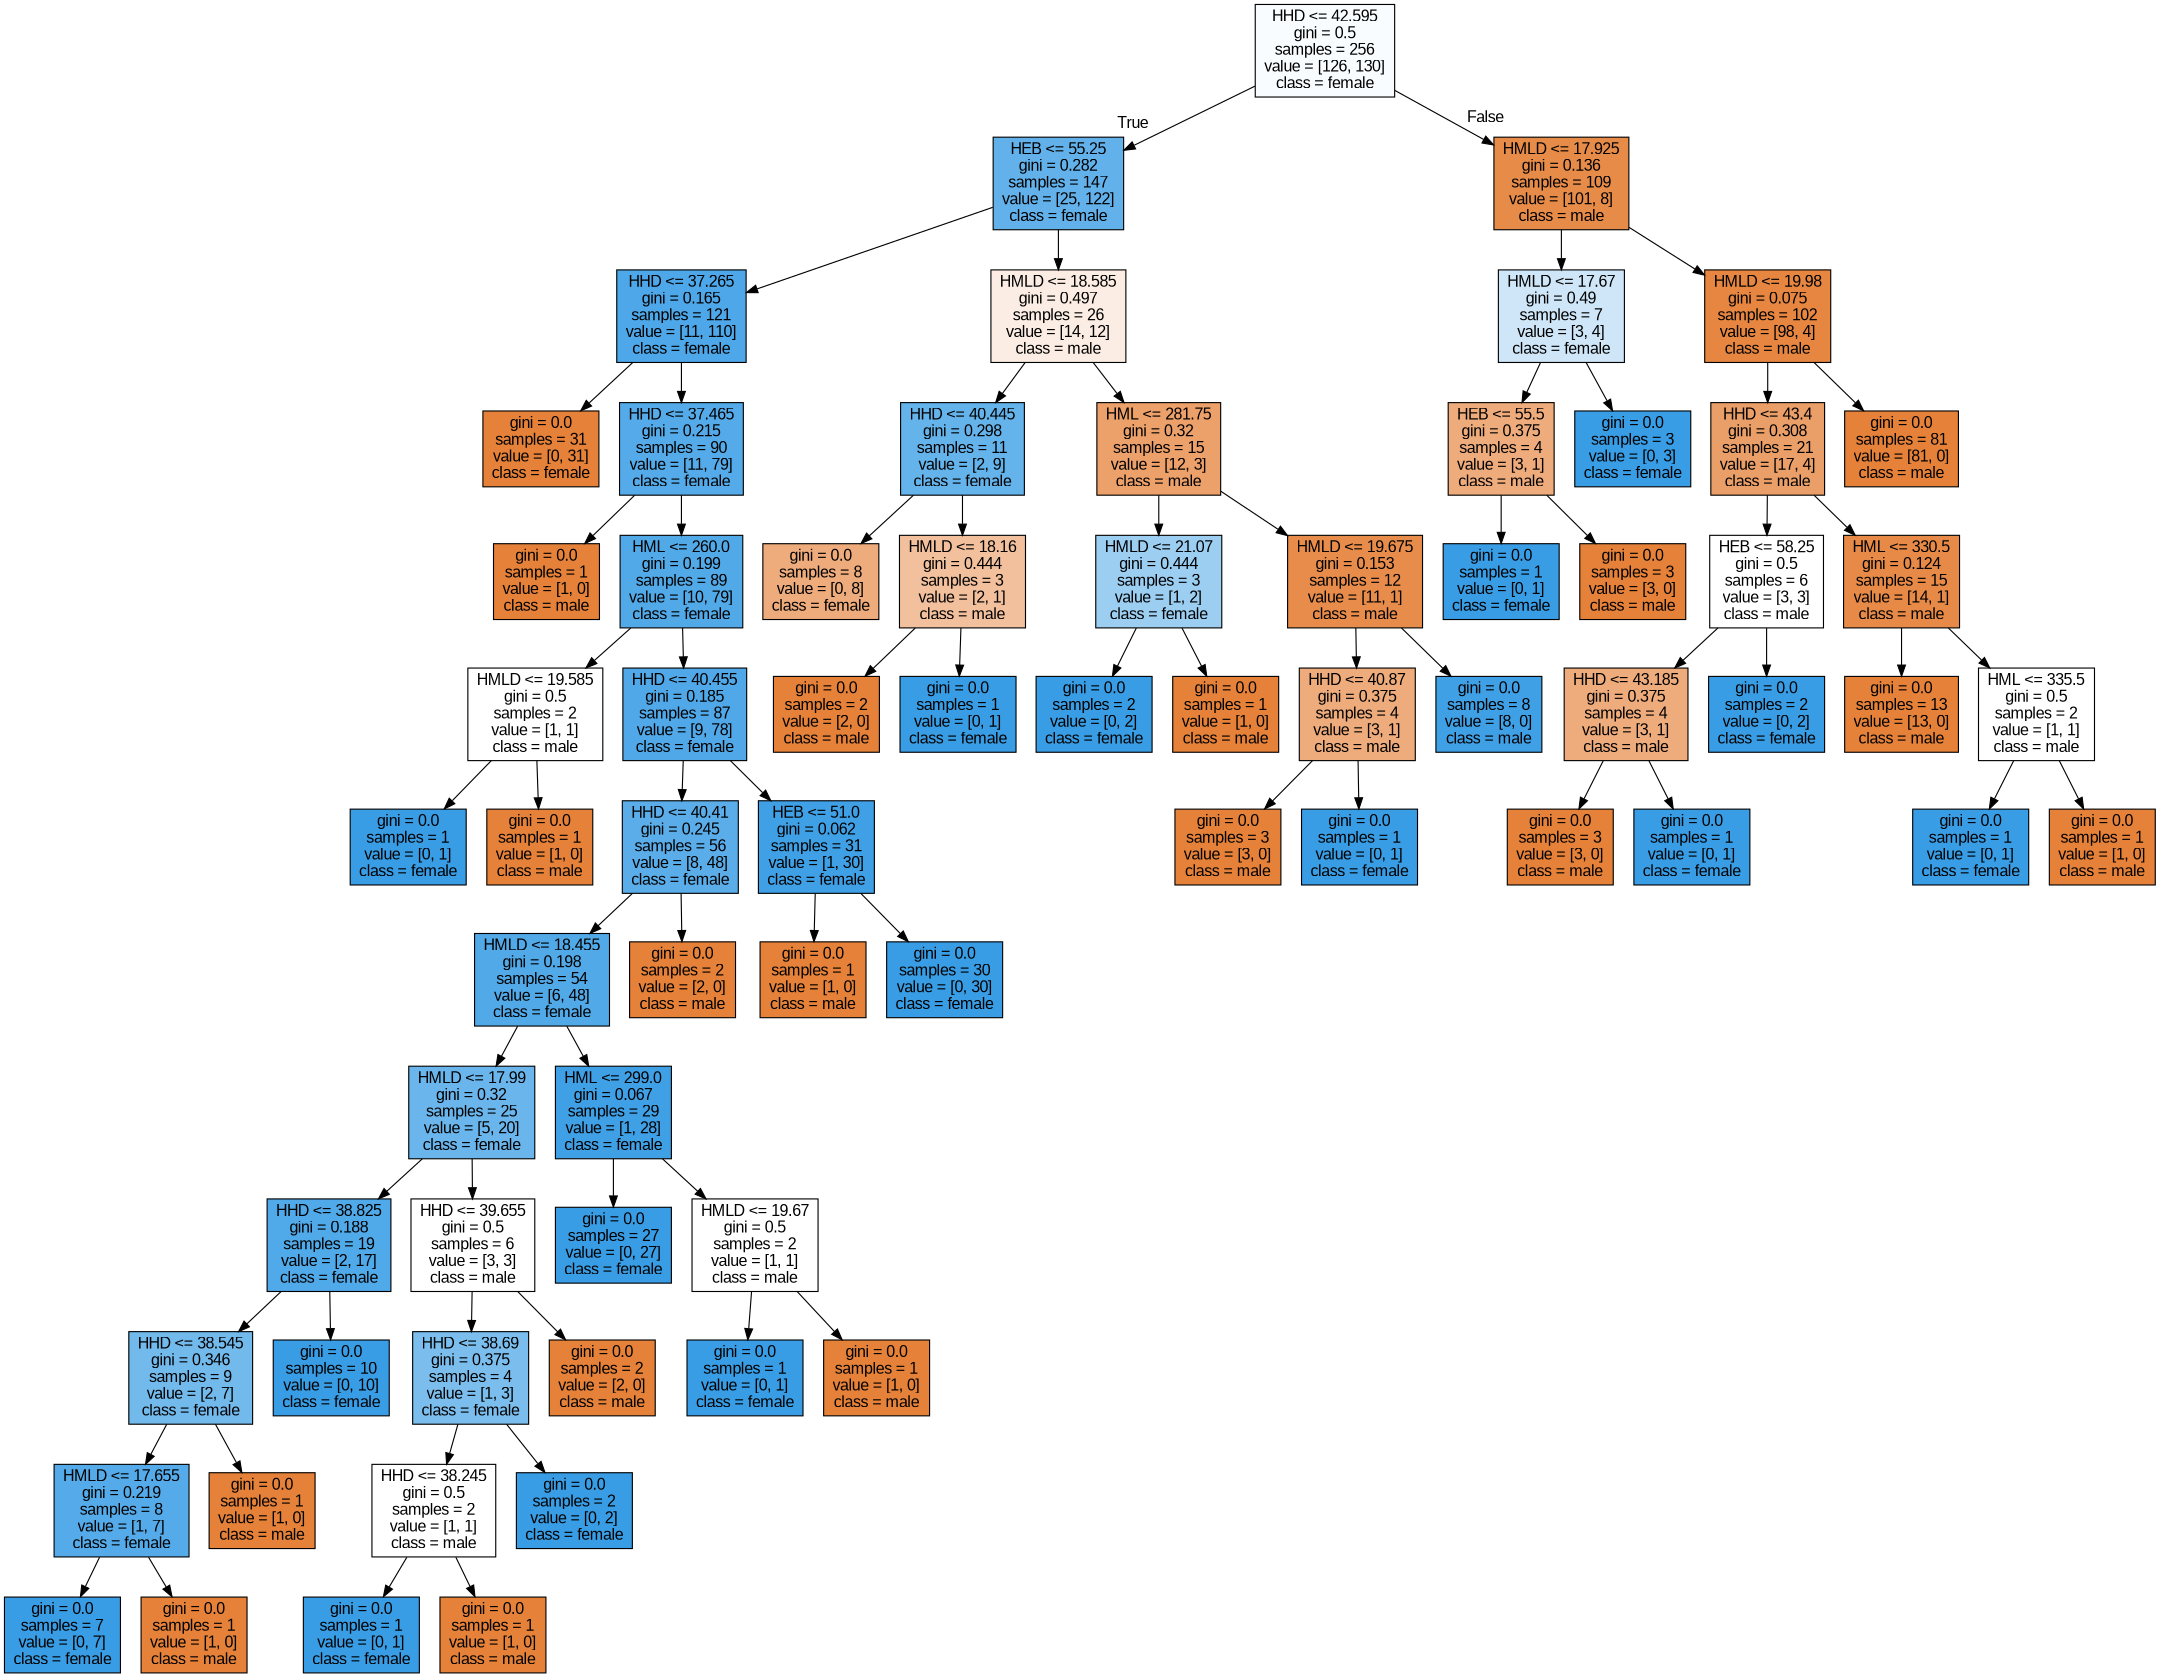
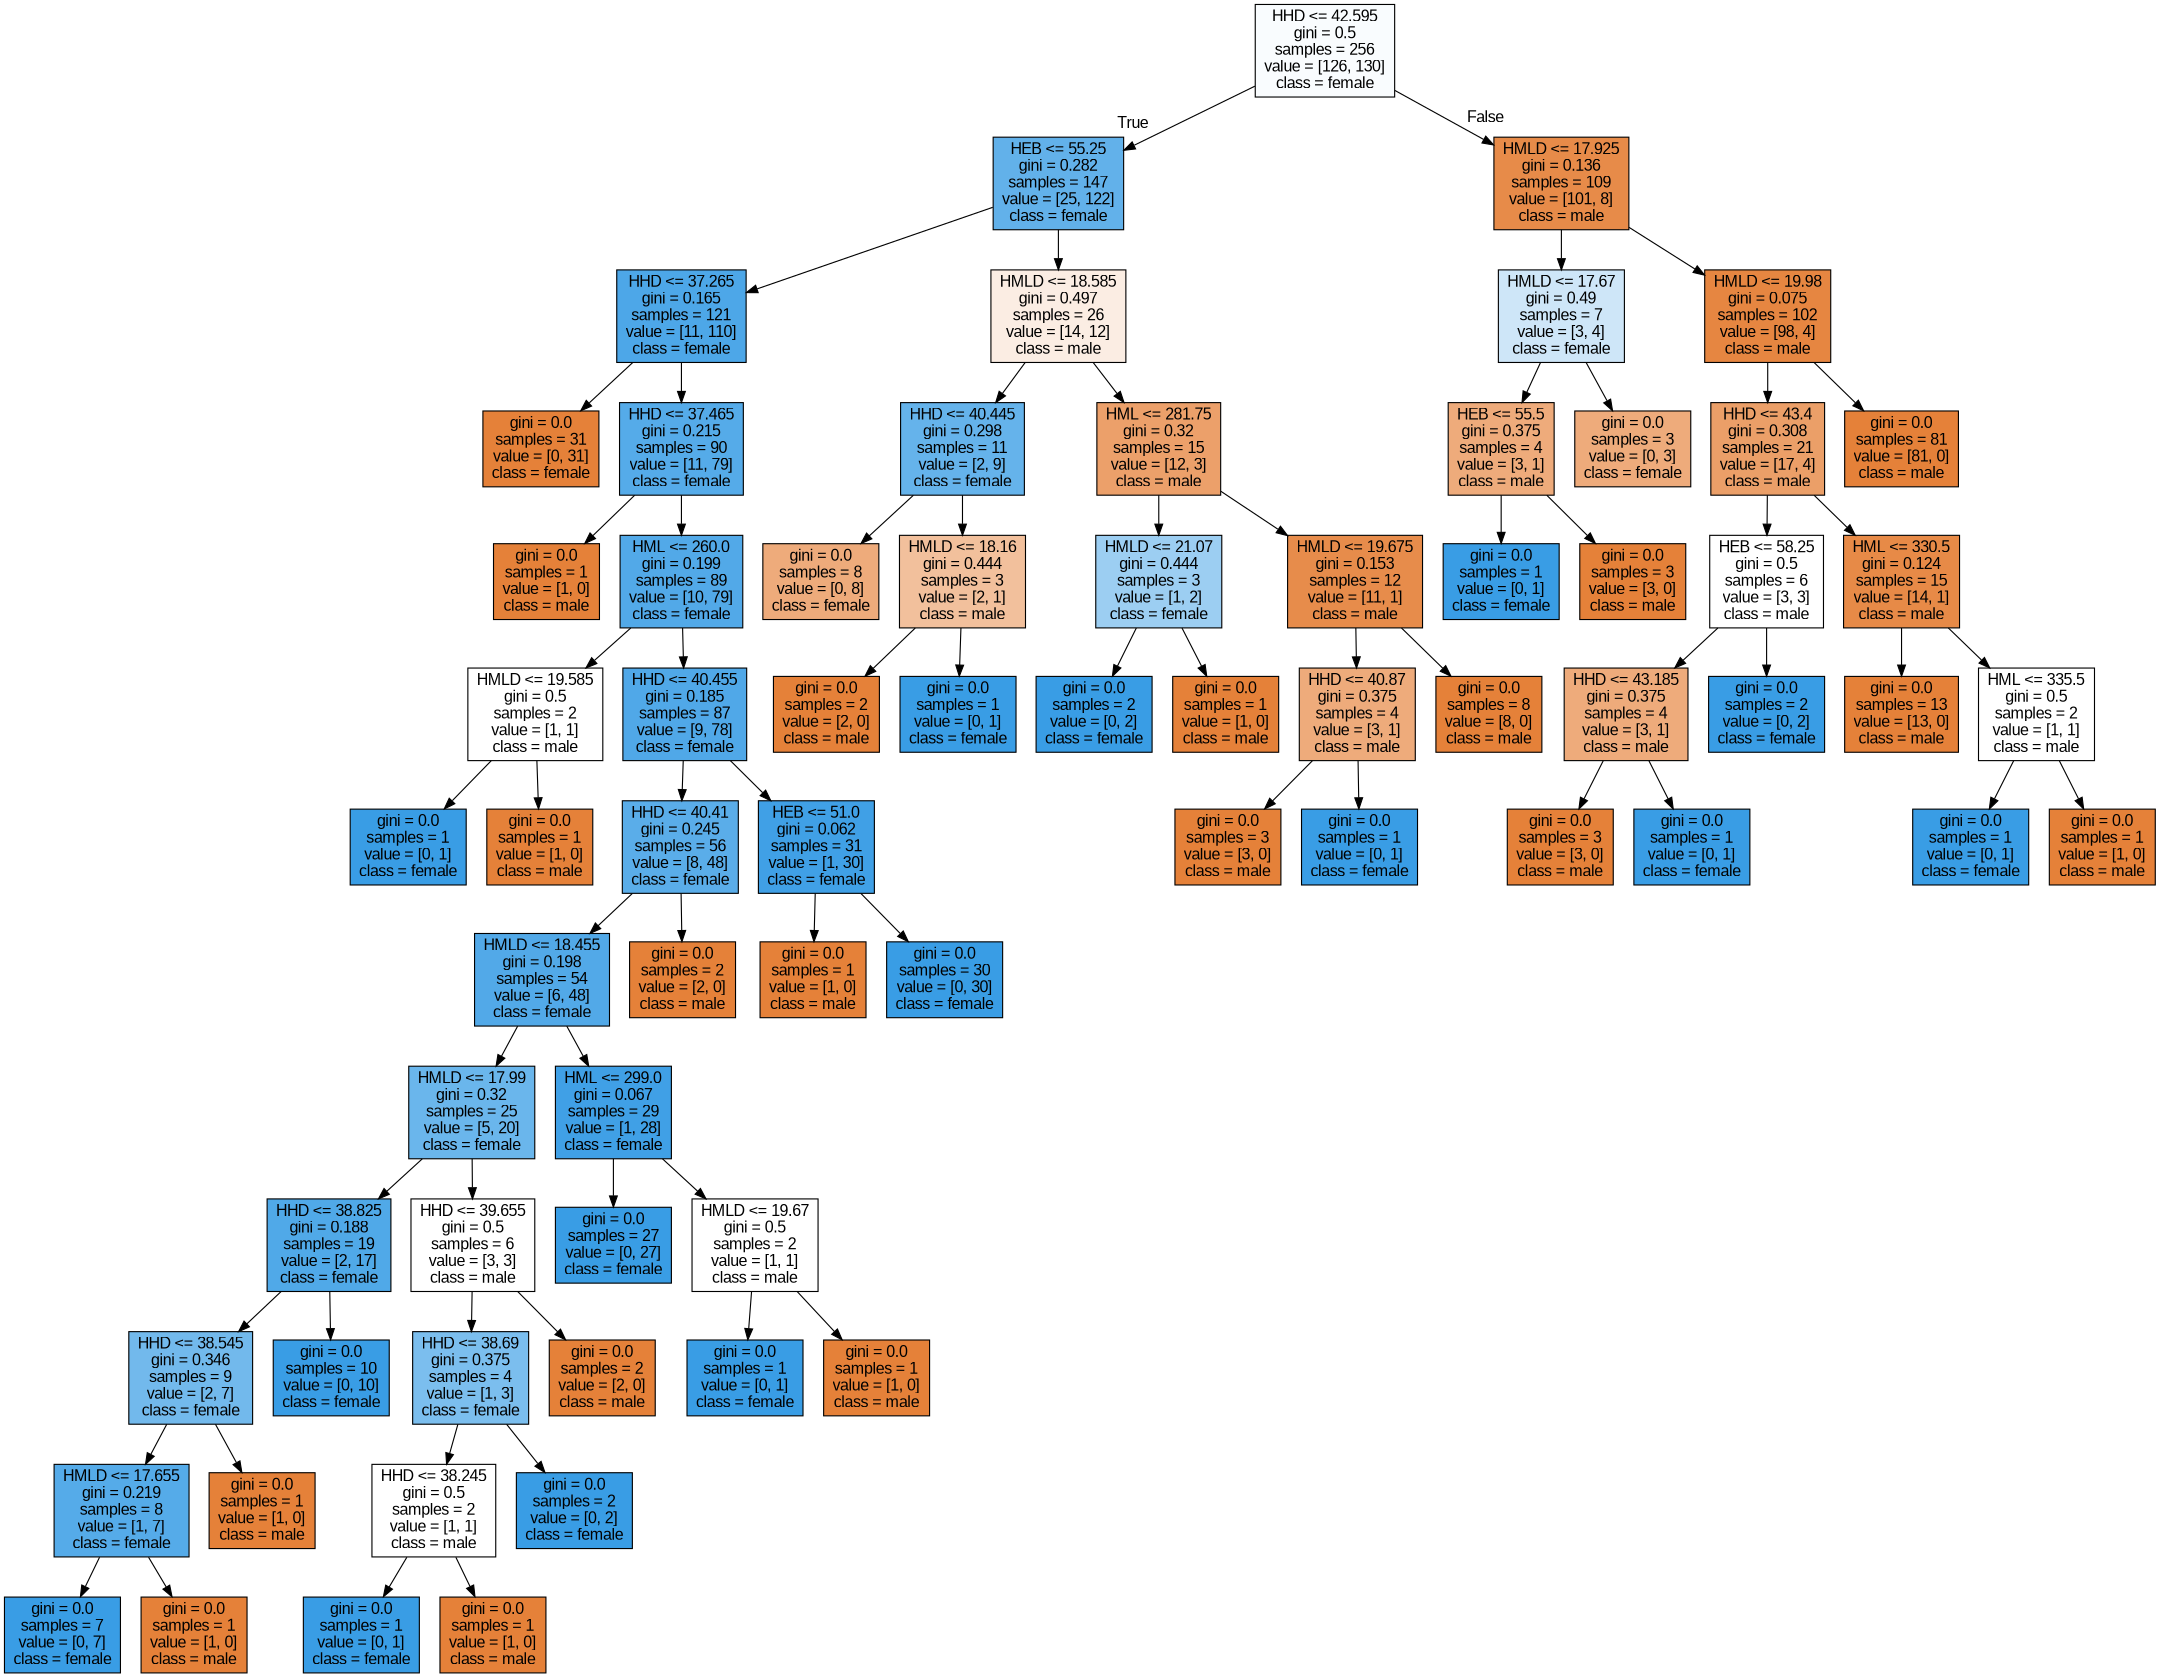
  digraph {
    fontname="Liberation Sans"
    node [color=black fillcolor="#e58139" fontname="Liberation Sans" shape=box style=filled]
    edge [fontname="Liberation Sans"]
    n1 [fillcolor="#f9fcfe" label="HHD <= 42.595\ngini = 0.5\nsamples = 256\nvalue = [126, 130]\nclass = female"]
    n2 [fillcolor="#62b1ea" label="HEB <= 55.25\ngini = 0.282\nsamples = 147\nvalue = [25, 122]\nclass = female"]
    n3 [fillcolor="#e78b49" label="HMLD <= 17.925\ngini = 0.136\nsamples = 109\nvalue = [101, 8]\nclass = male"]
    n4 [fillcolor="#4da7e8" label="HHD <= 37.265\ngini = 0.165\nsamples = 121\nvalue = [11, 110]\nclass = female"]
    n5 [fillcolor="#fbede3" label="HMLD <= 18.585\ngini = 0.497\nsamples = 26\nvalue = [14, 12]\nclass = male"]
    n6 [fillcolor="#cee6f8" label="HMLD <= 17.67\ngini = 0.49\nsamples = 7\nvalue = [3, 4]\nclass = female"]
    n7 [fillcolor="#e68641" label="HMLD <= 19.98\ngini = 0.075\nsamples = 102\nvalue = [98, 4]\nclass = male"]
    n8 [label="gini = 0.0\nsamples = 31\nvalue = [0, 31]\nclass = female"]
    n9 [fillcolor="#55abe9" label="HHD <= 37.465\ngini = 0.215\nsamples = 90\nvalue = [11, 79]\nclass = female"]
    n10 [fillcolor="#65b3eb" label="HHD <= 40.445\ngini = 0.298\nsamples = 11\nvalue = [2, 9]\nclass = female"]
    n11 [fillcolor="#eca06a" label="HML <= 281.75\ngini = 0.32\nsamples = 15\nvalue = [12, 3]\nclass = male"]
    n12 [label="gini = 0.0\nsamples = 1\nvalue = [1, 0]\nclass = male"]
    n13 [fillcolor="#52a9e8" label="HML <= 260.0\ngini = 0.199\nsamples = 89\nvalue = [10, 79]\nclass = female"]
    n14 [fillcolor="#ffffff" label="HMLD <= 19.585\ngini = 0.5\nsamples = 2\nvalue = [1, 1]\nclass = male"]
    n15 [fillcolor="#50a8e8" label="HHD <= 40.455\ngini = 0.185\nsamples = 87\nvalue = [9, 78]\nclass = female"]
    n16 [fillcolor="#399de5" label="gini = 0.0\nsamples = 1\nvalue = [0, 1]\nclass = female"]
    n17 [label="gini = 0.0\nsamples = 1\nvalue = [1, 0]\nclass = male"]
    n18 [fillcolor="#5aade9" label="HHD <= 40.41\ngini = 0.245\nsamples = 56\nvalue = [8, 48]\nclass = female"]
    n19 [fillcolor="#40a0e6" label="HEB <= 51.0\ngini = 0.062\nsamples = 31\nvalue = [1, 30]\nclass = female"]
    n20 [fillcolor="#52a9e8" label="HMLD <= 18.455\ngini = 0.198\nsamples = 54\nvalue = [6, 48]\nclass = female"]
    n21 [label="gini = 0.0\nsamples = 2\nvalue = [2, 0]\nclass = male"]
    n22 [label="gini = 0.0\nsamples = 1\nvalue = [1, 0]\nclass = male"]
    n23 [fillcolor="#399de5" label="gini = 0.0\nsamples = 30\nvalue = [0, 30]\nclass = female"]
    n24 [fillcolor="#6ab6ec" label="HMLD <= 17.99\ngini = 0.32\nsamples = 25\nvalue = [5, 20]\nclass = female"]
    n25 [fillcolor="#40a0e6" label="HML <= 299.0\ngini = 0.067\nsamples = 29\nvalue = [1, 28]\nclass = female"]
    n26 [fillcolor="#50a9e8" label="HHD <= 38.825\ngini = 0.188\nsamples = 19\nvalue = [2, 17]\nclass = female"]
    n27 [fillcolor="#ffffff" label="HHD <= 39.655\ngini = 0.5\nsamples = 6\nvalue = [3, 3]\nclass = male"]
    n28 [fillcolor="#399de5" label="gini = 0.0\nsamples = 27\nvalue = [0, 27]\nclass = female"]
    n29 [fillcolor="#ffffff" label="HMLD <= 19.67\ngini = 0.5\nsamples = 2\nvalue = [1, 1]\nclass = male"]
    n30 [fillcolor="#72b9ec" label="HHD <= 38.545\ngini = 0.346\nsamples = 9\nvalue = [2, 7]\nclass = female"]
    n31 [fillcolor="#399de5" label="gini = 0.0\nsamples = 10\nvalue = [0, 10]\nclass = female"]
    n32 [fillcolor="#7bbeee" label="HHD <= 38.69\ngini = 0.375\nsamples = 4\nvalue = [1, 3]\nclass = female"]
    n33 [label="gini = 0.0\nsamples = 2\nvalue = [2, 0]\nclass = male"]
    n34 [fillcolor="#55abe9" label="HMLD <= 17.655\ngini = 0.219\nsamples = 8\nvalue = [1, 7]\nclass = female"]
    n35 [label="gini = 0.0\nsamples = 1\nvalue = [1, 0]\nclass = male"]
    n36 [fillcolor="#399de5" label="gini = 0.0\nsamples = 7\nvalue = [0, 7]\nclass = female"]
    n37 [label="gini = 0.0\nsamples = 1\nvalue = [1, 0]\nclass = male"]
    n38 [fillcolor="#ffffff" label="HHD <= 38.245\ngini = 0.5\nsamples = 2\nvalue = [1, 1]\nclass = male"]
    n39 [fillcolor="#399de5" label="gini = 0.0\nsamples = 2\nvalue = [0, 2]\nclass = female"]
    n40 [fillcolor="#399de5" label="gini = 0.0\nsamples = 1\nvalue = [0, 1]\nclass = female"]
    n41 [label="gini = 0.0\nsamples = 1\nvalue = [1, 0]\nclass = male"]
    n42 [fillcolor="#399de5" label="gini = 0.0\nsamples = 1\nvalue = [0, 1]\nclass = female"]
    n43 [label="gini = 0.0\nsamples = 1\nvalue = [1, 0]\nclass = male"]
    n44 [fillcolor="#eeab7b" label="gini = 0.0\nsamples = 8\nvalue = [0, 8]\nclass = female"]
    n45 [fillcolor="#f2c09c" label="HMLD <= 18.16\ngini = 0.444\nsamples = 3\nvalue = [2, 1]\nclass = male"]
    n46 [fillcolor="#9ccef2" label="HMLD <= 21.07\ngini = 0.444\nsamples = 3\nvalue = [1, 2]\nclass = female"]
    n47 [fillcolor="#e78c4b" label="HMLD <= 19.675\ngini = 0.153\nsamples = 12\nvalue = [11, 1]\nclass = male"]
    n48 [label="gini = 0.0\nsamples = 2\nvalue = [2, 0]\nclass = male"]
    n49 [fillcolor="#399de5" label="gini = 0.0\nsamples = 1\nvalue = [0, 1]\nclass = female"]
    n50 [fillcolor="#399de5" label="gini = 0.0\nsamples = 2\nvalue = [0, 2]\nclass = female"]
    n51 [label="gini = 0.0\nsamples = 1\nvalue = [1, 0]\nclass = male"]
    n52 [fillcolor="#eeab7b" label="HHD <= 40.87\ngini = 0.375\nsamples = 4\nvalue = [3, 1]\nclass = male"]
-   n53 [fillcolor="#40a0e6" label="gini = 0.0\nsamples = 8\nvalue = [8, 0]\nclass = male"]
+   n53 [label="gini = 0.0\nsamples = 8\nvalue = [8, 0]\nclass = male"]
    n54 [label="gini = 0.0\nsamples = 3\nvalue = [3, 0]\nclass = male"]
    n55 [fillcolor="#399de5" label="gini = 0.0\nsamples = 1\nvalue = [0, 1]\nclass = female"]
    n56 [fillcolor="#eeab7b" label="HEB <= 55.5\ngini = 0.375\nsamples = 4\nvalue = [3, 1]\nclass = male"]
-   n57 [fillcolor="#399de5" label="gini = 0.0\nsamples = 3\nvalue = [0, 3]\nclass = female"]
+   n57 [fillcolor="#eeab7b" label="gini = 0.0\nsamples = 3\nvalue = [0, 3]\nclass = female"]
    n58 [fillcolor="#eb9f68" label="HHD <= 43.4\ngini = 0.308\nsamples = 21\nvalue = [17, 4]\nclass = male"]
    n59 [label="gini = 0.0\nsamples = 81\nvalue = [81, 0]\nclass = male"]
    n60 [fillcolor="#399de5" label="gini = 0.0\nsamples = 1\nvalue = [0, 1]\nclass = female"]
    n61 [label="gini = 0.0\nsamples = 3\nvalue = [3, 0]\nclass = male"]
    n62 [fillcolor="#ffffff" label="HEB <= 58.25\ngini = 0.5\nsamples = 6\nvalue = [3, 3]\nclass = male"]
    n63 [fillcolor="#e78a47" label="HML <= 330.5\ngini = 0.124\nsamples = 15\nvalue = [14, 1]\nclass = male"]
    n64 [fillcolor="#eeab7b" label="HHD <= 43.185\ngini = 0.375\nsamples = 4\nvalue = [3, 1]\nclass = male"]
    n65 [fillcolor="#399de5" label="gini = 0.0\nsamples = 2\nvalue = [0, 2]\nclass = female"]
    n66 [label="gini = 0.0\nsamples = 13\nvalue = [13, 0]\nclass = male"]
    n67 [fillcolor="#ffffff" label="HML <= 335.5\ngini = 0.5\nsamples = 2\nvalue = [1, 1]\nclass = male"]
    n68 [label="gini = 0.0\nsamples = 3\nvalue = [3, 0]\nclass = male"]
    n69 [fillcolor="#399de5" label="gini = 0.0\nsamples = 1\nvalue = [0, 1]\nclass = female"]
    n70 [fillcolor="#399de5" label="gini = 0.0\nsamples = 1\nvalue = [0, 1]\nclass = female"]
    n71 [label="gini = 0.0\nsamples = 1\nvalue = [1, 0]\nclass = male"]
    n1 -> n2 [headlabel=True labelangle=45 labeldistance=2.5]
    n1 -> n3 [headlabel=False labelangle=-45 labeldistance=2.5]
    n2 -> n4
    n2 -> n5
    n3 -> n6
    n3 -> n7
    n4 -> n8
    n4 -> n9
    n5 -> n10
    n5 -> n11
    n6 -> n56
    n6 -> n57
    n7 -> n58
    n7 -> n59
    n9 -> n12
    n9 -> n13
    n10 -> n44
    n10 -> n45
    n11 -> n46
    n11 -> n47
    n13 -> n14
    n13 -> n15
    n14 -> n16
    n14 -> n17
    n15 -> n18
    n15 -> n19
    n18 -> n20
    n18 -> n21
    n19 -> n22
    n19 -> n23
    n20 -> n24
    n20 -> n25
    n24 -> n26
    n24 -> n27
    n25 -> n28
    n25 -> n29
    n26 -> n30
    n26 -> n31
    n27 -> n32
    n27 -> n33
    n29 -> n42
    n29 -> n43
    n30 -> n34
    n30 -> n35
    n32 -> n38
    n32 -> n39
    n34 -> n36
    n34 -> n37
    n38 -> n40
    n38 -> n41
    n45 -> n48
    n45 -> n49
    n46 -> n50
    n46 -> n51
    n47 -> n52
    n47 -> n53
    n52 -> n54
    n52 -> n55
    n56 -> n60
    n56 -> n61
    n58 -> n62
    n58 -> n63
    n62 -> n64
    n62 -> n65
    n63 -> n66
    n63 -> n67
    n64 -> n68
    n64 -> n69
    n67 -> n70
    n67 -> n71
  }
